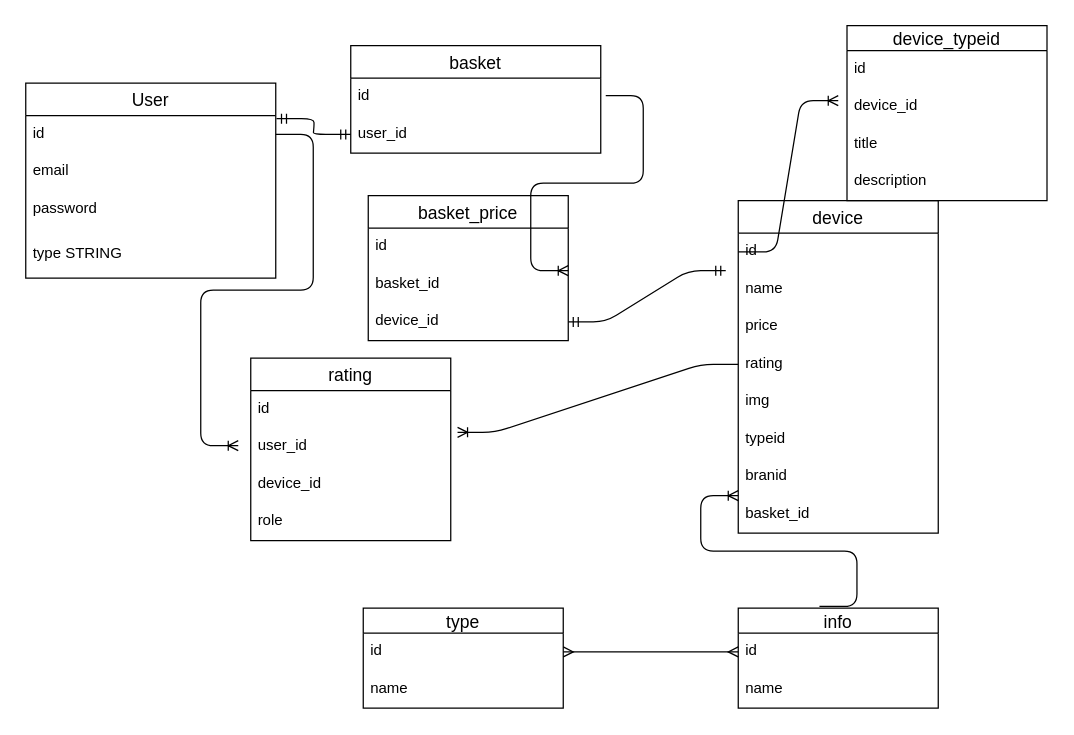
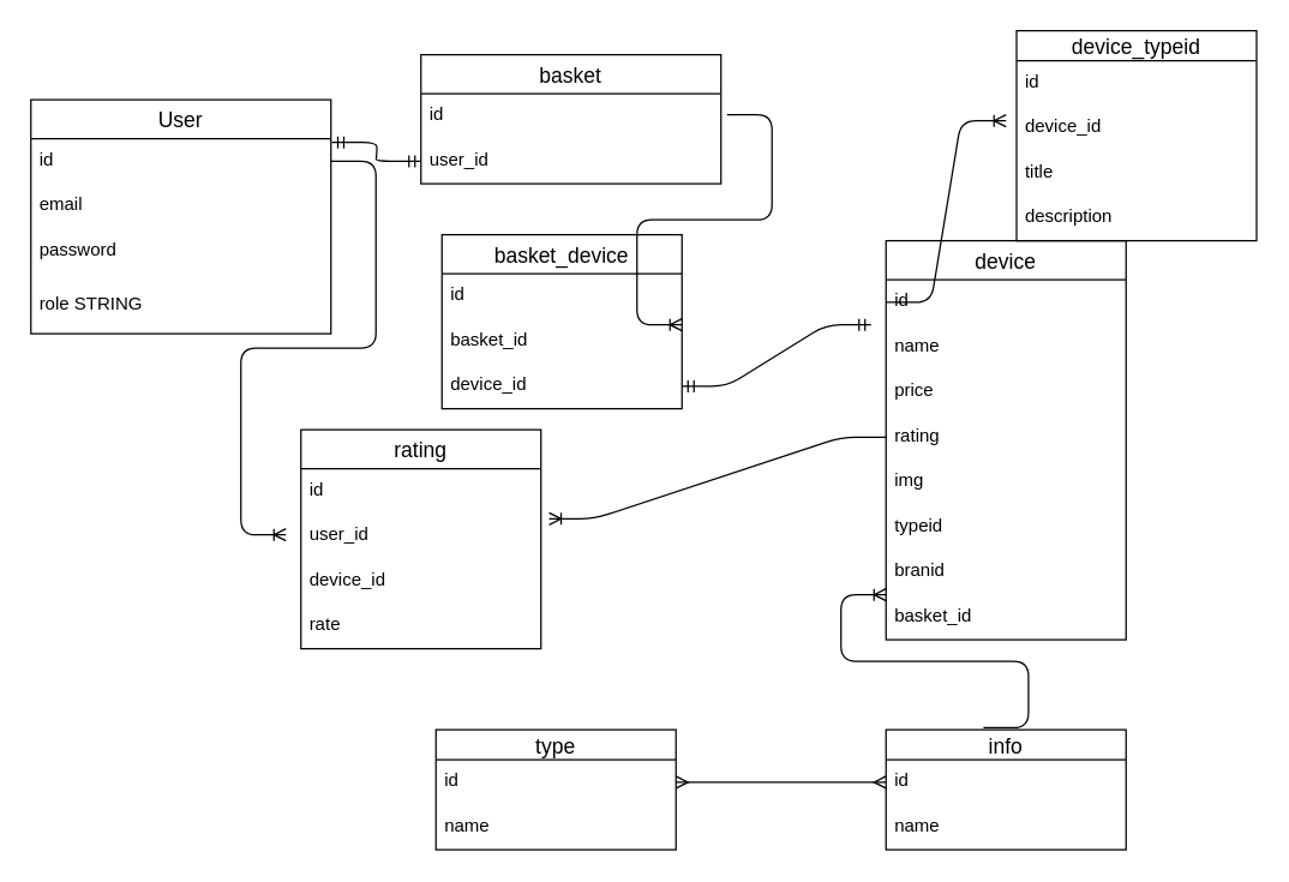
  <mxCell id="0" />
  <mxCell id="1" parent="0" />
  <mxCell id="2" value="User" style="swimlane;fontStyle=0;childLayout=stackLayout;horizontal=1;startSize=26;horizontalStack=0;resizeParent=1;resizeParentMax=0;resizeLast=0;collapsible=1;marginBottom=0;align=center;fontSize=14;" vertex="1" parent="1"><mxGeometry x="20" y="66" width="200" height="156" as="geometry" /></mxCell>
  <mxCell id="3" value="id" style="text;strokeColor=none;fillColor=none;spacingLeft=4;spacingRight=4;overflow=hidden;rotatable=0;points=[[0,0.5],[1,0.5]];portConstraint=eastwest;fontSize=12;" vertex="1" parent="2"><mxGeometry y="26" width="200" height="30" as="geometry" /></mxCell>
  <mxCell id="4" value="email" style="text;spacingLeft=4;spacingRight=4;overflow=hidden;rotatable=0;points=[[0,0.5],[1,0.5]];portConstraint=eastwest;fontSize=12;" vertex="1" parent="2"><mxGeometry y="56" width="200" height="30" as="geometry" /></mxCell>
  <mxCell id="5" value="password" style="text;strokeColor=none;fillColor=none;spacingLeft=4;spacingRight=4;overflow=hidden;rotatable=0;points=[[0,0.5],[1,0.5]];portConstraint=eastwest;fontSize=12;" vertex="1" parent="2"><mxGeometry y="86" width="200" height="36" as="geometry" /></mxCell>
- <mxCell id="6" value="type STRING" style="text;strokeColor=none;fillColor=none;spacingLeft=4;spacingRight=4;overflow=hidden;rotatable=0;points=[[0,0.5],[1,0.5]];portConstraint=eastwest;fontSize=12;" vertex="1" parent="2"><mxGeometry y="122" width="200" height="34" as="geometry" /></mxCell>
+ <mxCell id="6" value="role STRING" style="text;strokeColor=none;fillColor=none;spacingLeft=4;spacingRight=4;overflow=hidden;rotatable=0;points=[[0,0.5],[1,0.5]];portConstraint=eastwest;fontSize=12;" vertex="1" parent="2"><mxGeometry y="122" width="200" height="34" as="geometry" /></mxCell>
  <mxCell id="7" value="basket" style="swimlane;fontStyle=0;childLayout=stackLayout;horizontal=1;startSize=26;horizontalStack=0;resizeParent=1;resizeParentMax=0;resizeLast=0;collapsible=1;marginBottom=0;align=center;fontSize=14;" vertex="1" parent="1"><mxGeometry x="280" width="200" height="86" as="geometry" y="36" /></mxCell>
  <mxCell id="8" value="id" style="text;strokeColor=none;fillColor=none;spacingLeft=4;spacingRight=4;overflow=hidden;rotatable=0;points=[[0,0.5],[1,0.5]];portConstraint=eastwest;fontSize=12;" vertex="1" parent="7"><mxGeometry y="26" width="200" height="30" as="geometry" /></mxCell>
  <mxCell id="9" value="user_id" style="text;spacingLeft=4;spacingRight=4;overflow=hidden;rotatable=0;points=[[0,0.5],[1,0.5]];portConstraint=eastwest;fontSize=12;" vertex="1" parent="7"><mxGeometry y="56" width="200" height="30" as="geometry" /></mxCell>
  <mxCell id="10" value="" style="edgeStyle=entityRelationEdgeStyle;fontSize=12;html=1;endArrow=ERmandOne;startArrow=ERmandOne;entryX=0;entryY=0.5;entryDx=0;entryDy=0;exitX=1.003;exitY=0.081;exitDx=0;exitDy=0;exitPerimeter=0;" edge="1" parent="1" source="3" target="9"><mxGeometry width="100" height="100" relative="1" as="geometry"><mxPoint x="320" y="456" as="sourcePoint" /><mxPoint x="360" y="206" as="targetPoint" /></mxGeometry></mxCell>
  <mxCell id="11" value="device" style="swimlane;fontStyle=0;childLayout=stackLayout;horizontal=1;startSize=26;horizontalStack=0;resizeParent=1;resizeParentMax=0;resizeLast=0;collapsible=1;marginBottom=0;align=center;fontSize=14;" vertex="1" parent="1"><mxGeometry x="590" y="160" width="160" height="266" as="geometry" /></mxCell>
  <mxCell id="12" value="id" style="text;strokeColor=none;fillColor=none;spacingLeft=4;spacingRight=4;overflow=hidden;rotatable=0;points=[[0,0.5],[1,0.5]];portConstraint=eastwest;fontSize=12;" vertex="1" parent="11"><mxGeometry y="26" width="160" height="30" as="geometry" /></mxCell>
  <mxCell id="13" value="name" style="text;strokeColor=none;fillColor=none;spacingLeft=4;spacingRight=4;overflow=hidden;rotatable=0;points=[[0,0.5],[1,0.5]];portConstraint=eastwest;fontSize=12;" vertex="1" parent="11"><mxGeometry y="56" width="160" height="30" as="geometry" /></mxCell>
  <mxCell id="14" value="price" style="text;strokeColor=none;fillColor=none;spacingLeft=4;spacingRight=4;overflow=hidden;rotatable=0;points=[[0,0.5],[1,0.5]];portConstraint=eastwest;fontSize=12;" vertex="1" parent="11"><mxGeometry y="86" width="160" height="30" as="geometry" /></mxCell>
  <mxCell id="15" value="rating" style="text;strokeColor=none;fillColor=none;spacingLeft=4;spacingRight=4;overflow=hidden;rotatable=0;points=[[0,0.5],[1,0.5]];portConstraint=eastwest;fontSize=12;" vertex="1" parent="11"><mxGeometry y="116" width="160" height="30" as="geometry" /></mxCell>
  <mxCell id="16" value="img" style="text;strokeColor=none;fillColor=none;spacingLeft=4;spacingRight=4;overflow=hidden;rotatable=0;points=[[0,0.5],[1,0.5]];portConstraint=eastwest;fontSize=12;" vertex="1" parent="11"><mxGeometry y="146" width="160" height="30" as="geometry" /></mxCell>
  <mxCell id="17" value="typeid" style="text;strokeColor=none;fillColor=none;spacingLeft=4;spacingRight=4;overflow=hidden;rotatable=0;points=[[0,0.5],[1,0.5]];portConstraint=eastwest;fontSize=12;" vertex="1" parent="11"><mxGeometry y="176" width="160" height="30" as="geometry" /></mxCell>
  <mxCell id="18" value="branid" style="text;strokeColor=none;fillColor=none;spacingLeft=4;spacingRight=4;overflow=hidden;rotatable=0;points=[[0,0.5],[1,0.5]];portConstraint=eastwest;fontSize=12;" vertex="1" parent="11"><mxGeometry y="206" width="160" height="30" as="geometry" /></mxCell>
  <mxCell id="19" value="basket_id" style="text;strokeColor=none;fillColor=none;spacingLeft=4;spacingRight=4;overflow=hidden;rotatable=0;points=[[0,0.5],[1,0.5]];portConstraint=eastwest;fontSize=12;" vertex="1" parent="11"><mxGeometry y="236" width="160" height="30" as="geometry" /></mxCell>
  <mxCell id="20" value="type" style="swimlane;fontStyle=0;childLayout=stackLayout;horizontal=1;startSize=20;horizontalStack=0;resizeParent=1;resizeParentMax=0;resizeLast=0;collapsible=1;marginBottom=0;align=center;fontSize=14;" vertex="1" parent="1"><mxGeometry x="290" y="486" width="160" height="80" as="geometry" /></mxCell>
  <mxCell id="21" value="id" style="text;strokeColor=none;fillColor=none;spacingLeft=4;spacingRight=4;overflow=hidden;rotatable=0;points=[[0,0.5],[1,0.5]];portConstraint=eastwest;fontSize=12;" vertex="1" parent="20"><mxGeometry y="20" width="160" height="30" as="geometry" /></mxCell>
  <mxCell id="22" value="name" style="text;strokeColor=none;fillColor=none;spacingLeft=4;spacingRight=4;overflow=hidden;rotatable=0;points=[[0,0.5],[1,0.5]];portConstraint=eastwest;fontSize=12;" vertex="1" parent="20"><mxGeometry y="50" width="160" height="30" as="geometry" /></mxCell>
  <mxCell id="23" value="info" style="swimlane;fontStyle=0;childLayout=stackLayout;horizontal=1;startSize=20;horizontalStack=0;resizeParent=1;resizeParentMax=0;resizeLast=0;collapsible=1;marginBottom=0;align=center;fontSize=14;" vertex="1" parent="1"><mxGeometry x="590" y="486" width="160" height="80" as="geometry"><mxRectangle x="440" y="410" width="50" height="20" as="alternateBounds" /></mxGeometry></mxCell>
  <mxCell id="24" value="id" style="text;strokeColor=none;fillColor=none;spacingLeft=4;spacingRight=4;overflow=hidden;rotatable=0;points=[[0,0.5],[1,0.5]];portConstraint=eastwest;fontSize=12;" vertex="1" parent="23"><mxGeometry y="20" width="160" height="30" as="geometry" /></mxCell>
  <mxCell id="25" value="name" style="text;strokeColor=none;fillColor=none;spacingLeft=4;spacingRight=4;overflow=hidden;rotatable=0;points=[[0,0.5],[1,0.5]];portConstraint=eastwest;fontSize=12;" vertex="1" parent="23"><mxGeometry y="50" width="160" height="30" as="geometry" /></mxCell>
  <mxCell id="26" value="" style="edgeStyle=entityRelationEdgeStyle;fontSize=12;html=1;endArrow=ERoneToMany;exitX=0.406;exitY=-0.017;exitDx=0;exitDy=0;exitPerimeter=0;" edge="1" parent="1" source="23"><mxGeometry width="100" height="100" relative="1" as="geometry"><mxPoint x="490" y="496" as="sourcePoint" /><mxPoint x="590" y="396" as="targetPoint" /></mxGeometry></mxCell>
  <mxCell id="27" value="" style="edgeStyle=entityRelationEdgeStyle;fontSize=12;html=1;endArrow=ERmany;startArrow=ERmany;exitX=1;exitY=0.5;exitDx=0;exitDy=0;entryX=0;entryY=0.5;entryDx=0;entryDy=0;" edge="1" parent="1" source="21" target="24"><mxGeometry width="100" height="100" relative="1" as="geometry"><mxPoint x="370" y="636" as="sourcePoint" /><mxPoint x="470" y="536" as="targetPoint" /></mxGeometry></mxCell>
  <mxCell id="28" value="device_typeid" style="swimlane;fontStyle=0;childLayout=stackLayout;horizontal=1;startSize=20;horizontalStack=0;resizeParent=1;resizeParentMax=0;resizeLast=0;collapsible=1;marginBottom=0;align=center;fontSize=14;" vertex="1" parent="1"><mxGeometry x="677" y="20" width="160" height="140" as="geometry" /></mxCell>
  <mxCell id="29" value="id" style="text;strokeColor=none;fillColor=none;spacingLeft=4;spacingRight=4;overflow=hidden;rotatable=0;points=[[0,0.5],[1,0.5]];portConstraint=eastwest;fontSize=12;" vertex="1" parent="28"><mxGeometry y="20" width="160" height="30" as="geometry" /></mxCell>
  <mxCell id="30" value="device_id" style="text;strokeColor=none;fillColor=none;spacingLeft=4;spacingRight=4;overflow=hidden;rotatable=0;points=[[0,0.5],[1,0.5]];portConstraint=eastwest;fontSize=12;" vertex="1" parent="28"><mxGeometry y="50" width="160" height="30" as="geometry" /></mxCell>
  <mxCell id="31" value="title" style="text;strokeColor=none;fillColor=none;spacingLeft=4;spacingRight=4;overflow=hidden;rotatable=0;points=[[0,0.5],[1,0.5]];portConstraint=eastwest;fontSize=12;" vertex="1" parent="28"><mxGeometry y="80" width="160" height="30" as="geometry" /></mxCell>
  <mxCell id="32" value="description" style="text;strokeColor=none;fillColor=none;spacingLeft=4;spacingRight=4;overflow=hidden;rotatable=0;points=[[0,0.5],[1,0.5]];portConstraint=eastwest;fontSize=12;" vertex="1" parent="28"><mxGeometry y="110" width="160" height="30" as="geometry" /></mxCell>
  <mxCell id="33" value="" style="edgeStyle=entityRelationEdgeStyle;fontSize=12;html=1;endArrow=ERoneToMany;exitX=0;exitY=0.5;exitDx=0;exitDy=0;" edge="1" parent="1" source="12"><mxGeometry width="100" height="100" relative="1" as="geometry"><mxPoint x="570" y="130" as="sourcePoint" /><mxPoint x="670" y="80" as="targetPoint" /></mxGeometry></mxCell>
- <mxCell id="34" value="basket_price" style="swimlane;fontStyle=0;childLayout=stackLayout;horizontal=1;startSize=26;horizontalStack=0;resizeParent=1;resizeParentMax=0;resizeLast=0;collapsible=1;marginBottom=0;align=center;fontSize=14;" vertex="1" parent="1"><mxGeometry x="294" y="156" width="160" height="116" as="geometry" /></mxCell>
+ <mxCell id="34" value="basket_device" style="swimlane;fontStyle=0;childLayout=stackLayout;horizontal=1;startSize=26;horizontalStack=0;resizeParent=1;resizeParentMax=0;resizeLast=0;collapsible=1;marginBottom=0;align=center;fontSize=14;" vertex="1" parent="1"><mxGeometry x="294" y="156" width="160" height="116" as="geometry" /></mxCell>
  <mxCell id="35" value="id" style="text;strokeColor=none;fillColor=none;spacingLeft=4;spacingRight=4;overflow=hidden;rotatable=0;points=[[0,0.5],[1,0.5]];portConstraint=eastwest;fontSize=12;" vertex="1" parent="34"><mxGeometry y="26" width="160" height="30" as="geometry" /></mxCell>
  <mxCell id="36" value="" style="edgeStyle=entityRelationEdgeStyle;fontSize=12;html=1;endArrow=ERoneToMany;movable=1;resizable=1;rotatable=1;deletable=1;editable=1;connectable=1;" edge="1" parent="34"><mxGeometry width="100" height="100" relative="1" as="geometry"><mxPoint x="190" y="-80" as="sourcePoint" /><mxPoint x="160" y="60" as="targetPoint" /></mxGeometry></mxCell>
  <mxCell id="37" value="basket_id" style="text;strokeColor=none;fillColor=none;spacingLeft=4;spacingRight=4;overflow=hidden;rotatable=0;points=[[0,0.5],[1,0.5]];portConstraint=eastwest;fontSize=12;" vertex="1" parent="34"><mxGeometry y="56" width="160" height="30" as="geometry" /></mxCell>
  <mxCell id="38" value="device_id" style="text;strokeColor=none;fillColor=none;spacingLeft=4;spacingRight=4;overflow=hidden;rotatable=0;points=[[0,0.5],[1,0.5]];portConstraint=eastwest;fontSize=12;" vertex="1" parent="34"><mxGeometry y="86" width="160" height="30" as="geometry" /></mxCell>
  <mxCell id="39" value="" style="edgeStyle=entityRelationEdgeStyle;fontSize=12;html=1;endArrow=ERmandOne;startArrow=ERmandOne;exitX=1;exitY=0.5;exitDx=0;exitDy=0;" edge="1" parent="1" source="38"><mxGeometry width="100" height="100" relative="1" as="geometry"><mxPoint x="374" y="276" as="sourcePoint" /><mxPoint x="580" y="216" as="targetPoint" /></mxGeometry></mxCell>
  <mxCell id="40" value="rating" style="swimlane;fontStyle=0;childLayout=stackLayout;horizontal=1;startSize=26;horizontalStack=0;resizeParent=1;resizeParentMax=0;resizeLast=0;collapsible=1;marginBottom=0;align=center;fontSize=14;" vertex="1" parent="1"><mxGeometry x="200" y="286" width="160" height="146" as="geometry" /></mxCell>
  <mxCell id="41" value="id" style="text;strokeColor=none;fillColor=none;spacingLeft=4;spacingRight=4;overflow=hidden;rotatable=0;points=[[0,0.5],[1,0.5]];portConstraint=eastwest;fontSize=12;" vertex="1" parent="40"><mxGeometry y="26" width="160" height="30" as="geometry" /></mxCell>
  <mxCell id="42" value="user_id" style="text;strokeColor=none;fillColor=none;spacingLeft=4;spacingRight=4;overflow=hidden;rotatable=0;points=[[0,0.5],[1,0.5]];portConstraint=eastwest;fontSize=12;" vertex="1" parent="40"><mxGeometry y="56" width="160" height="30" as="geometry" /></mxCell>
  <mxCell id="43" value="device_id" style="text;strokeColor=none;fillColor=none;spacingLeft=4;spacingRight=4;overflow=hidden;rotatable=0;points=[[0,0.5],[1,0.5]];portConstraint=eastwest;fontSize=12;" vertex="1" parent="40"><mxGeometry y="86" width="160" height="30" as="geometry" /></mxCell>
- <mxCell id="44" value="role&#10;" style="text;strokeColor=none;fillColor=none;spacingLeft=4;spacingRight=4;overflow=hidden;rotatable=0;points=[[0,0.5],[1,0.5]];portConstraint=eastwest;fontSize=12;" vertex="1" parent="40"><mxGeometry y="116" width="160" height="30" as="geometry" /></mxCell>
+ <mxCell id="44" value="rate&#10;" style="text;strokeColor=none;fillColor=none;spacingLeft=4;spacingRight=4;overflow=hidden;rotatable=0;points=[[0,0.5],[1,0.5]];portConstraint=eastwest;fontSize=12;" vertex="1" parent="40"><mxGeometry y="116" width="160" height="30" as="geometry" /></mxCell>
  <mxCell id="45" value="" style="edgeStyle=entityRelationEdgeStyle;fontSize=12;html=1;endArrow=ERoneToMany;" edge="1" parent="1" source="3"><mxGeometry width="100" height="100" relative="1" as="geometry"><mxPoint x="120" y="346" as="sourcePoint" /><mxPoint x="190" y="356" as="targetPoint" /></mxGeometry></mxCell>
  <mxCell id="46" value="" style="edgeStyle=entityRelationEdgeStyle;fontSize=12;html=1;endArrow=ERoneToMany;entryX=1.034;entryY=0.112;entryDx=0;entryDy=0;entryPerimeter=0;exitX=0;exitY=0.5;exitDx=0;exitDy=0;" edge="1" parent="1" source="15" target="42"><mxGeometry width="100" height="100" relative="1" as="geometry"><mxPoint x="480" y="326" as="sourcePoint" /><mxPoint x="440" y="376" as="targetPoint" /></mxGeometry></mxCell>
